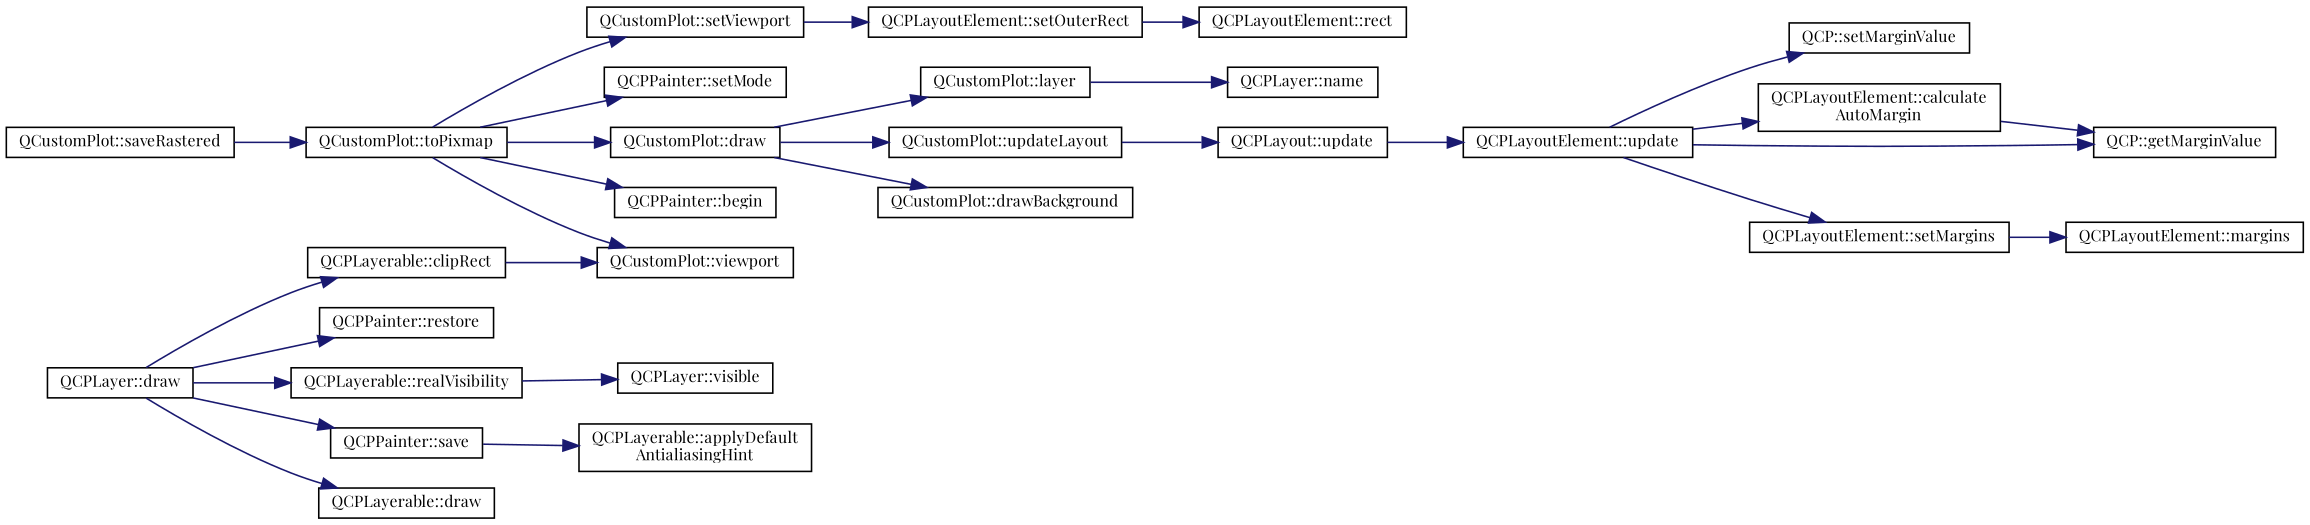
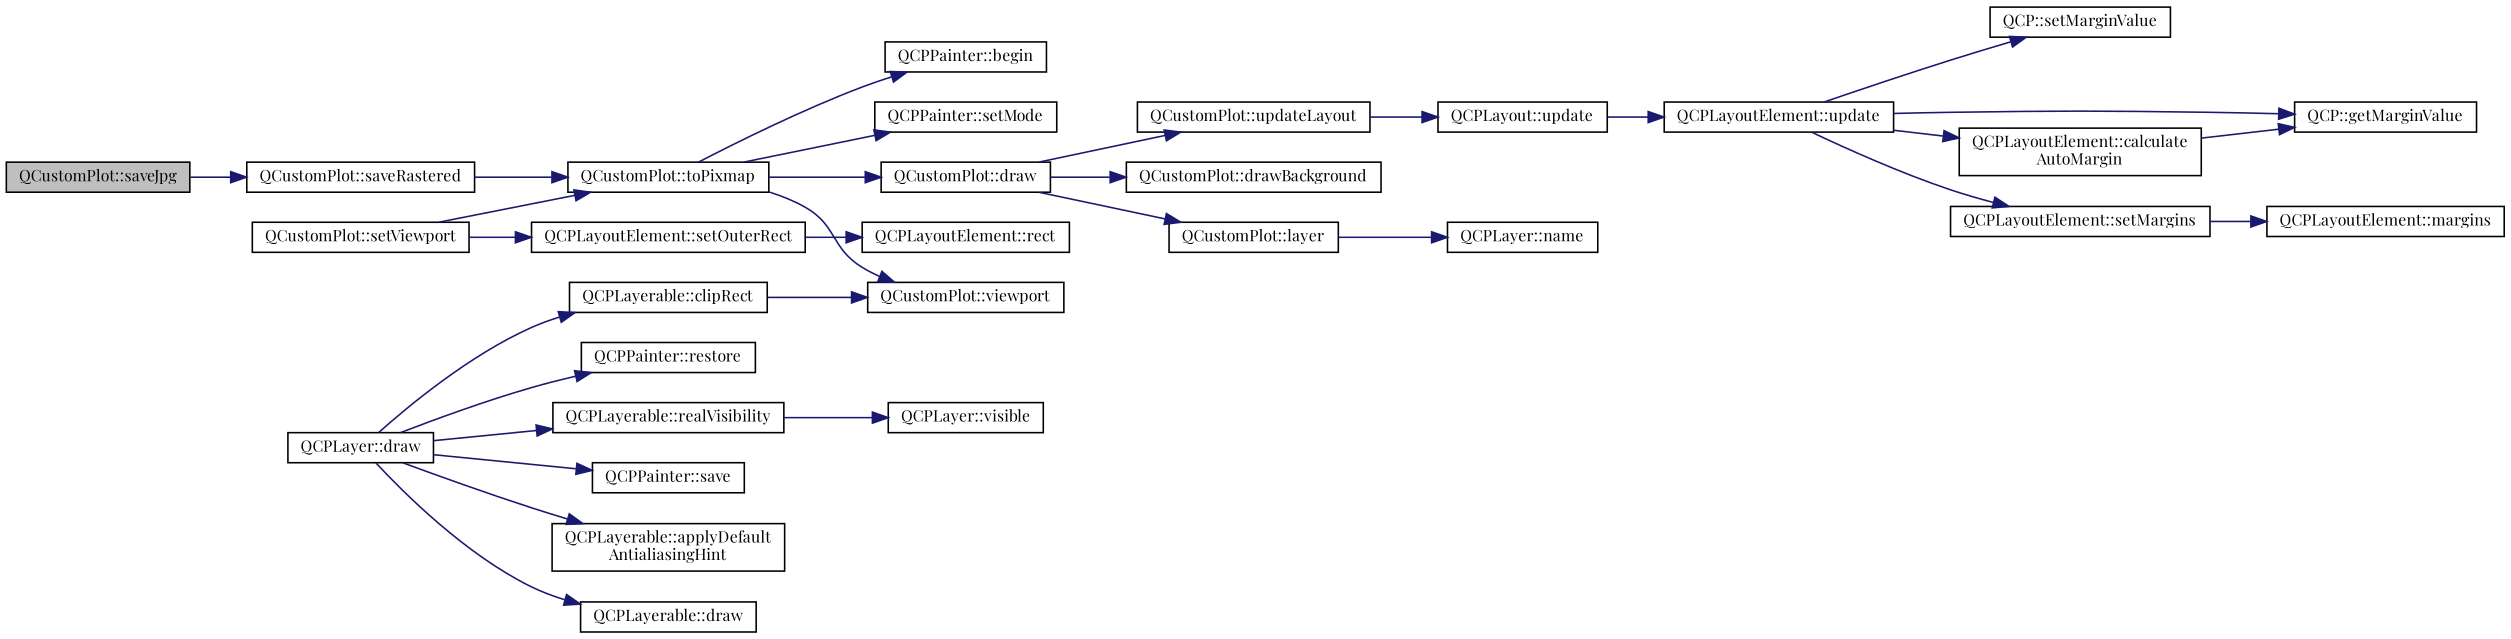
  digraph {
    fontname="Playfair Display"
    rankdir=LR
    node [color=black fillcolor=white fontname="Playfair Display" fontsize=10 shape=record style=filled]
    edge [color=midnightblue fontname="Playfair Display" fontsize=10 labelfontname=Helvetica labelfontsize=10 style=solid]
+   n1 [fillcolor=grey75 fontcolor=black height=0.2 label="QCustomPlot::saveJpg" width=0.4]
    n2 [height=0.2 label="QCustomPlot::saveRastered" width=0.4]
    n3 [height=0.2 label="QCustomPlot::toPixmap" width=0.4]
    n4 [height=0.2 label="QCPPainter::begin" width=0.4]
    n5 [height=0.2 label="QCustomPlot::viewport" width=0.4]
    n6 [height=0.2 label="QCustomPlot::setViewport" width=0.4]
    n7 [height=0.2 label="QCPPainter::setMode" width=0.4]
    n8 [height=0.2 label="QCustomPlot::draw" width=0.4]
    n9 [height=0.2 label="QCPLayoutElement::setOuterRect" width=0.4]
    n10 [height=0.2 label="QCustomPlot::updateLayout" width=0.4]
    n11 [height=0.2 label="QCustomPlot::drawBackground" width=0.4]
    n12 [height=0.2 label="QCustomPlot::layer" width=0.4]
    n13 [height=0.2 label="QCPLayoutElement::rect" width=0.4]
    n14 [height=0.2 label="QCPLayout::update" width=0.4]
    n15 [height=0.2 label="QCPLayer::name" width=0.4]
    n16 [height=0.2 label="QCPLayer::draw" width=0.4]
    n17 [height=0.2 label="QCPLayerable::realVisibility" width=0.4]
    n18 [height=0.2 label="QCPPainter::save" width=0.4]
    n19 [height=0.2 label="QCPLayerable::clipRect" width=0.4]
    n20 [height=0.2 label="QCPLayerable::applyDefault\lAntialiasingHint" width=0.4]
    n21 [height=0.2 label="QCPLayerable::draw" width=0.4]
    n22 [height=0.2 label="QCPPainter::restore" width=0.4]
    n23 [height=0.2 label="QCPLayoutElement::update" width=0.4]
    n24 [height=0.2 label="QCP::setMarginValue" width=0.4]
    n25 [height=0.2 label="QCPLayoutElement::calculate\lAutoMargin" width=0.4]
    n26 [height=0.2 label="QCP::getMarginValue" width=0.4]
    n27 [height=0.2 label="QCPLayoutElement::setMargins" width=0.4]
    n28 [height=0.2 label="QCPLayoutElement::margins" width=0.4]
    n29 [height=0.2 label="QCPLayer::visible" width=0.4]
+   n1 -> n2
    n2 -> n3
    n3 -> n4
    n3 -> n5
-   n3 -> n6
+   n6 -> n3
    n3 -> n7
    n3 -> n8
    n6 -> n9
    n8 -> n10
    n8 -> n11
    n8 -> n12
    n9 -> n13
    n10 -> n14
    n12 -> n15
    n14 -> n23
    n16 -> n17
    n16 -> n18
    n16 -> n19
-   n18 -> n20
+   n16 -> n20
    n16 -> n21
    n16 -> n22
    n17 -> n29
    n19 -> n5
    n23 -> n24
    n23 -> n25
    n23 -> n26
    n23 -> n27
    n25 -> n26
    n27 -> n28
  }
